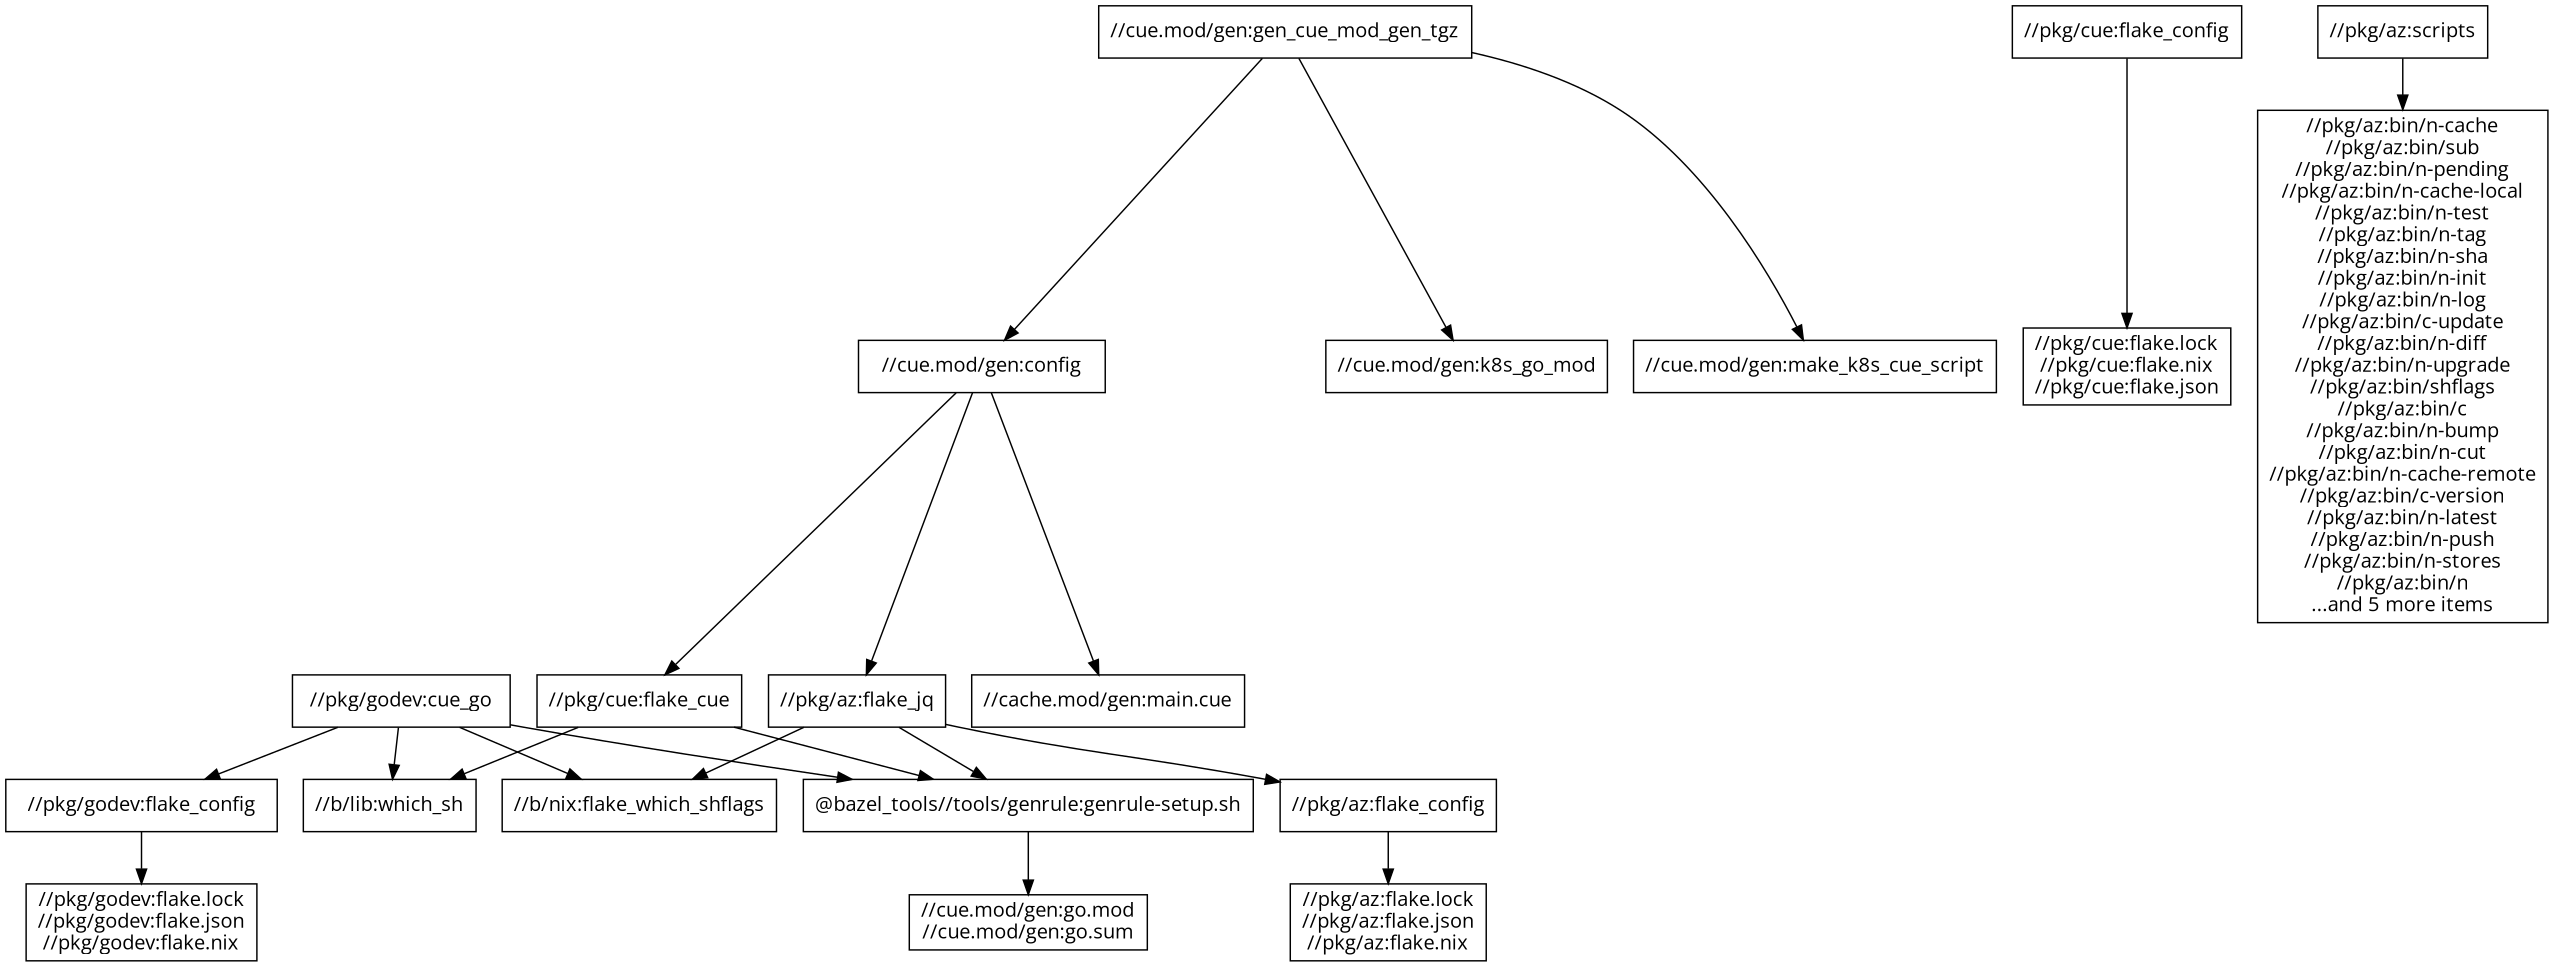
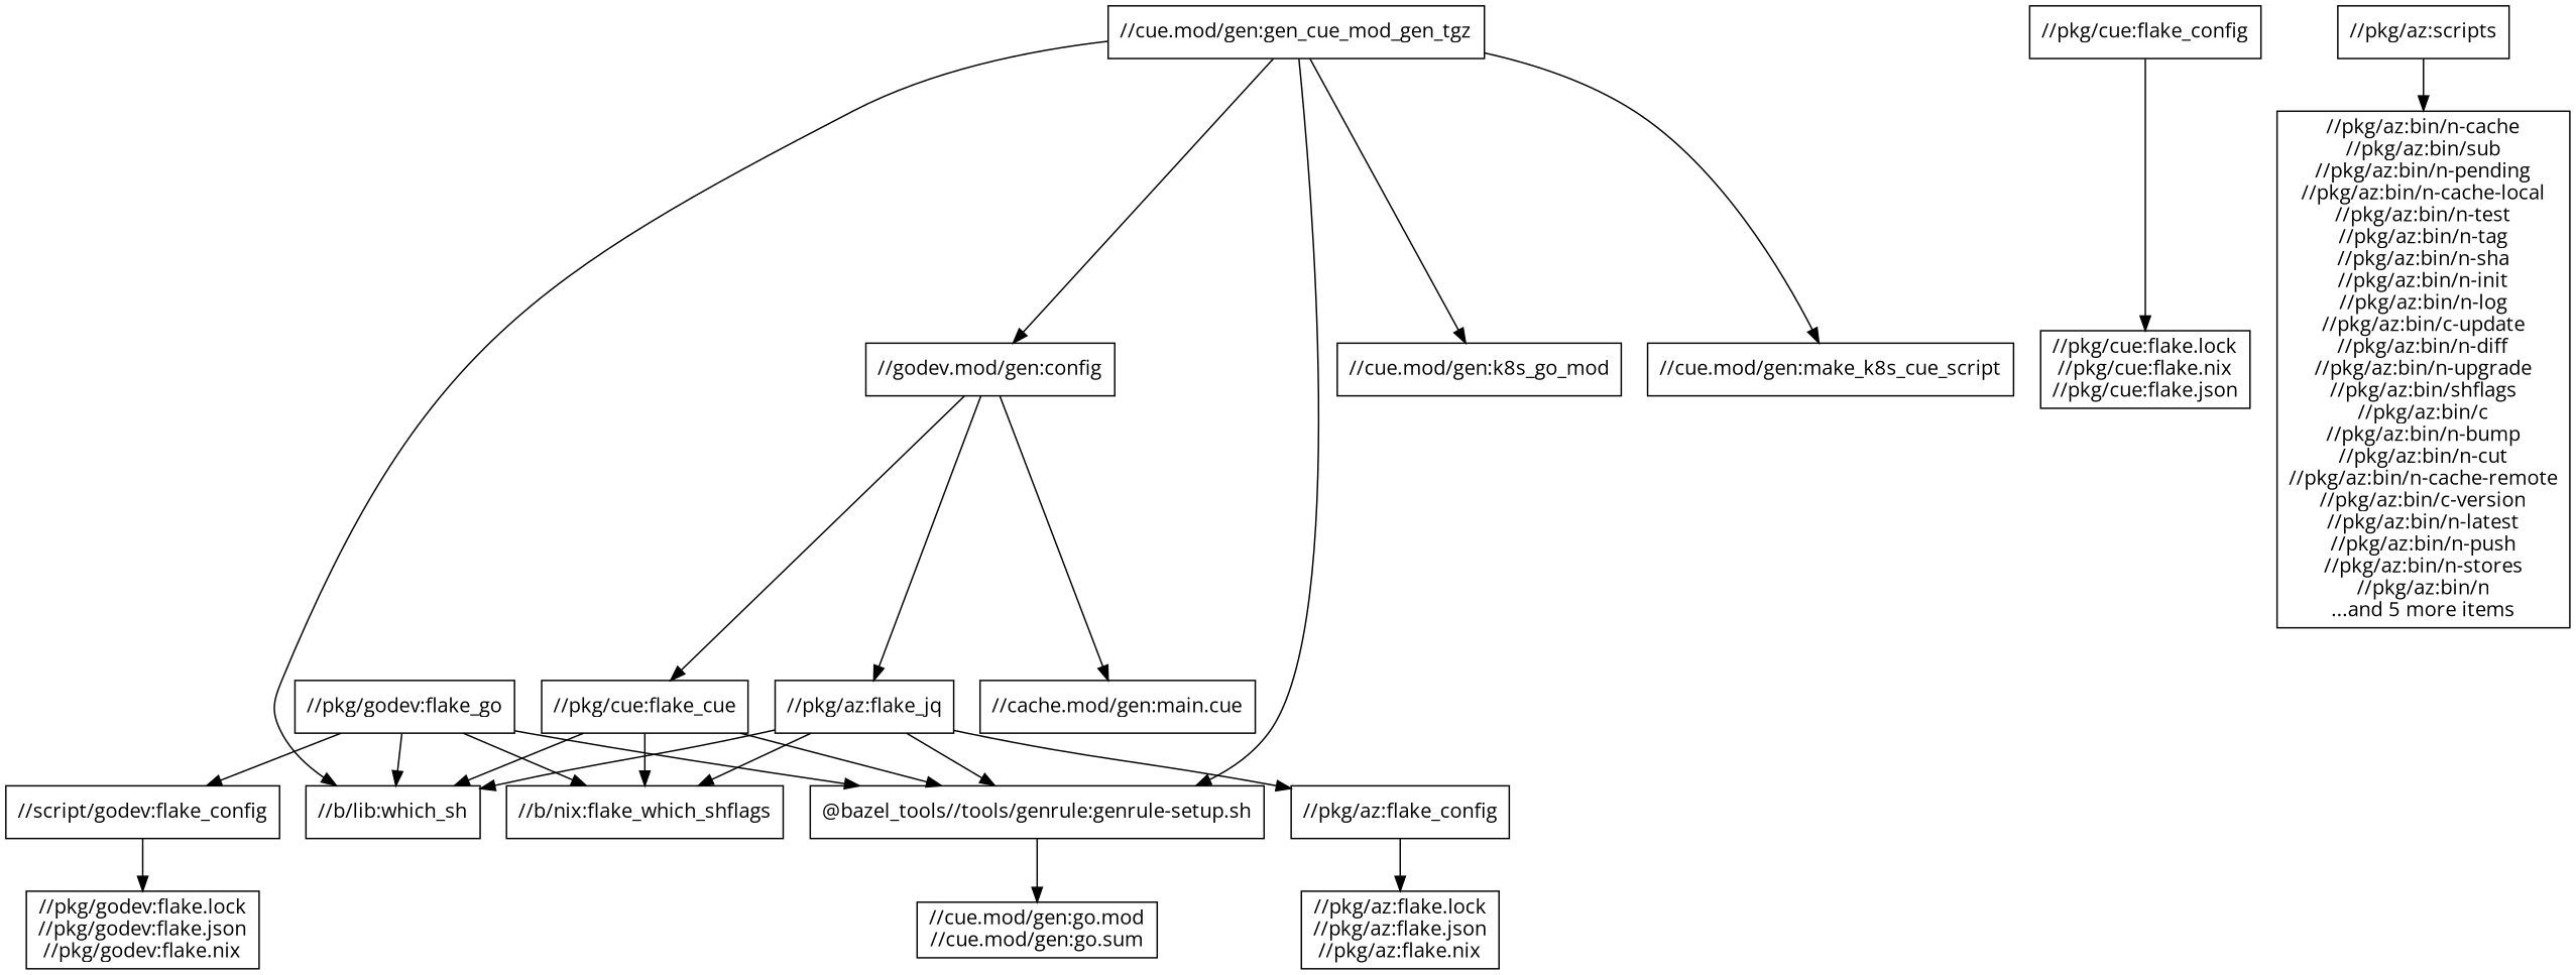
  digraph {
    fontname="Open Sans"
    node [fontname="Open Sans" shape=box]
    edge [fontname="Open Sans"]
    "//cue.mod/gen:gen_cue_mod_gen_tgz"
-   "//cue.mod/gen:config"
+   "//cue.mod/gen:config" [label="//godev.mod/gen:config"]
    "//cue.mod/gen:k8s_go_mod"
    "//cue.mod/gen:make_k8s_cue_script"
    n5 [label="//b/lib:which_sh"]
    "@bazel_tools//tools/genrule:genrule-setup.sh"
    "//pkg/az:flake_jq"
    "//pkg/cue:flake_cue"
    n9 [label="//cache.mod/gen:main.cue"]
    n10 [label="//b/nix:flake_which_shflags"]
    "//pkg/az:flake_config"
-   "//pkg/godev:flake_go" [label="//pkg/godev:cue_go"]
-   "//pkg/godev:flake_config"
+   "//pkg/godev:flake_go"
+   "//pkg/godev:flake_config" [label="//script/godev:flake_config"]
    "//cue.mod/gen:go.mod\n//cue.mod/gen:go.sum"
    "//pkg/az:flake.lock\n//pkg/az:flake.json\n//pkg/az:flake.nix"
    "//pkg/cue:flake_config"
    "//pkg/cue:flake.lock\n//pkg/cue:flake.nix\n//pkg/cue:flake.json"
    "//pkg/godev:flake.lock\n//pkg/godev:flake.json\n//pkg/godev:flake.nix"
    "//pkg/az:scripts"
    "//pkg/az:bin/n-cache\n//pkg/az:bin/sub\n//pkg/az:bin/n-pending\n//pkg/az:bin/n-cache-local\n//pkg/az:bin/n-test\n//pkg/az:bin/n-tag\n//pkg/az:bin/n-sha\n//pkg/az:bin/n-init\n//pkg/az:bin/n-log\n//pkg/az:bin/c-update\n//pkg/az:bin/n-diff\n//pkg/az:bin/n-upgrade\n//pkg/az:bin/shflags\n//pkg/az:bin/c\n//pkg/az:bin/n-bump\n//pkg/az:bin/n-cut\n//pkg/az:bin/n-cache-remote\n//pkg/az:bin/c-version\n//pkg/az:bin/n-latest\n//pkg/az:bin/n-push\n//pkg/az:bin/n-stores\n//pkg/az:bin/n\n...and 5 more items"
    "//cue.mod/gen:gen_cue_mod_gen_tgz" -> "//cue.mod/gen:config"
    "//cue.mod/gen:gen_cue_mod_gen_tgz" -> "//cue.mod/gen:k8s_go_mod"
    "//cue.mod/gen:gen_cue_mod_gen_tgz" -> "//cue.mod/gen:make_k8s_cue_script"
+   "//cue.mod/gen:gen_cue_mod_gen_tgz" -> n5
+   "//cue.mod/gen:gen_cue_mod_gen_tgz" -> "@bazel_tools//tools/genrule:genrule-setup.sh"
    "//cue.mod/gen:config" -> "//pkg/az:flake_jq"
    "//cue.mod/gen:config" -> "//pkg/cue:flake_cue"
    "//cue.mod/gen:config" -> n9
    "@bazel_tools//tools/genrule:genrule-setup.sh" -> "//cue.mod/gen:go.mod\n//cue.mod/gen:go.sum"
+   "//pkg/az:flake_jq" -> n5
    "//pkg/az:flake_jq" -> "@bazel_tools//tools/genrule:genrule-setup.sh"
    "//pkg/az:flake_jq" -> n10
    "//pkg/az:flake_jq" -> "//pkg/az:flake_config"
    "//pkg/cue:flake_cue" -> n5
    "//pkg/cue:flake_cue" -> "@bazel_tools//tools/genrule:genrule-setup.sh"
+   "//pkg/cue:flake_cue" -> n10
    "//pkg/az:flake_config" -> "//pkg/az:flake.lock\n//pkg/az:flake.json\n//pkg/az:flake.nix"
    "//pkg/godev:flake_go" -> n5
    "//pkg/godev:flake_go" -> "@bazel_tools//tools/genrule:genrule-setup.sh"
    "//pkg/godev:flake_go" -> n10
    "//pkg/godev:flake_go" -> "//pkg/godev:flake_config"
    "//pkg/godev:flake_config" -> "//pkg/godev:flake.lock\n//pkg/godev:flake.json\n//pkg/godev:flake.nix"
    "//pkg/cue:flake_config" -> "//pkg/cue:flake.lock\n//pkg/cue:flake.nix\n//pkg/cue:flake.json"
    "//pkg/az:scripts" -> "//pkg/az:bin/n-cache\n//pkg/az:bin/sub\n//pkg/az:bin/n-pending\n//pkg/az:bin/n-cache-local\n//pkg/az:bin/n-test\n//pkg/az:bin/n-tag\n//pkg/az:bin/n-sha\n//pkg/az:bin/n-init\n//pkg/az:bin/n-log\n//pkg/az:bin/c-update\n//pkg/az:bin/n-diff\n//pkg/az:bin/n-upgrade\n//pkg/az:bin/shflags\n//pkg/az:bin/c\n//pkg/az:bin/n-bump\n//pkg/az:bin/n-cut\n//pkg/az:bin/n-cache-remote\n//pkg/az:bin/c-version\n//pkg/az:bin/n-latest\n//pkg/az:bin/n-push\n//pkg/az:bin/n-stores\n//pkg/az:bin/n\n...and 5 more items"
  }
